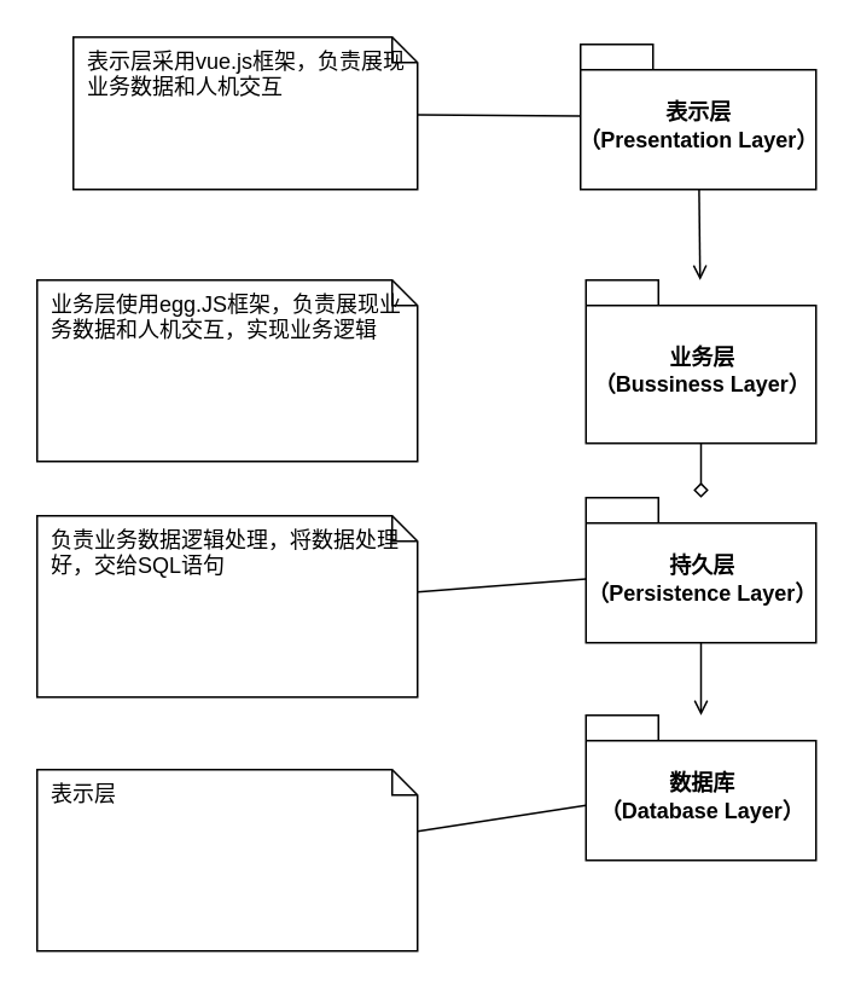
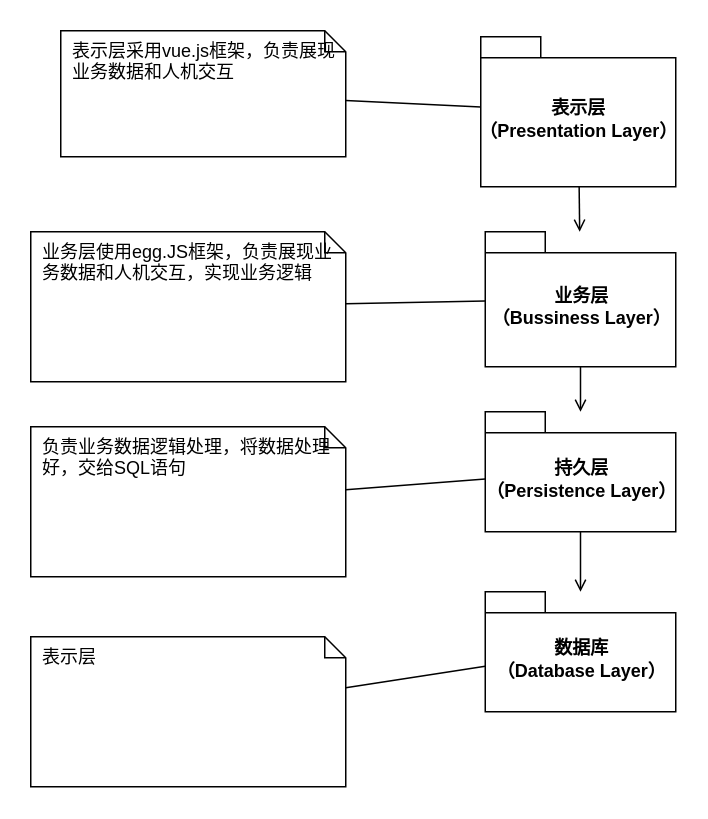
  <mxCell id="0" />
  <mxCell id="1" parent="0" />
- <mxCell id="2" style="edgeStyle=none;rounded=0;orthogonalLoop=1;jettySize=auto;html=1;endArrow=diamond;endFill=0;" edge="1" parent="1" source="4" target="10"><mxGeometry relative="1" as="geometry" /></mxCell>
+ <mxCell id="2" style="edgeStyle=none;rounded=0;orthogonalLoop=1;jettySize=auto;html=1;endArrow=open;endFill=0;" edge="1" parent="1" source="4" target="10"><mxGeometry relative="1" as="geometry" /></mxCell>
+ <mxCell id="3" style="edgeStyle=none;rounded=0;orthogonalLoop=1;jettySize=auto;html=1;endArrow=none;endFill=0;" edge="1" parent="1" source="4" target="14"><mxGeometry relative="1" as="geometry"><mxPoint x="260" y="194" as="targetPoint" /></mxGeometry></mxCell>
  <mxCell id="4" value="业务层&lt;br&gt;（Bussiness Layer）&lt;br&gt;" style="shape=folder;fontStyle=1;spacingTop=10;tabWidth=40;tabHeight=14;tabPosition=left;html=1;" vertex="1" parent="1"><mxGeometry x="323" y="154" width="127" height="90" as="geometry" /></mxCell>
  <mxCell id="5" style="rounded=0;orthogonalLoop=1;jettySize=auto;html=1;endArrow=none;endFill=0;" edge="1" parent="1" source="7" target="13"><mxGeometry relative="1" as="geometry" /></mxCell>
  <mxCell id="6" style="edgeStyle=none;rounded=0;orthogonalLoop=1;jettySize=auto;html=1;endArrow=open;endFill=0;" edge="1" parent="1" source="7" target="4"><mxGeometry relative="1" as="geometry" /></mxCell>
- <mxCell id="7" value="表示层&lt;br&gt;（P&lt;span&gt;resentation Layer&lt;/span&gt;）&lt;br&gt;" style="shape=folder;fontStyle=1;spacingTop=10;tabWidth=40;tabHeight=14;tabPosition=left;html=1;" vertex="1" parent="1"><mxGeometry x="320" y="24" width="130" height="80" as="geometry" /></mxCell>
+ <mxCell id="7" value="表示层&lt;br&gt;（P&lt;span&gt;resentation Layer&lt;/span&gt;）&lt;br&gt;" style="shape=folder;fontStyle=1;spacingTop=10;tabWidth=40;tabHeight=14;tabPosition=left;html=1;" vertex="1" parent="1"><mxGeometry x="320" y="24" width="130" height="100" as="geometry" /></mxCell>
  <mxCell id="8" style="edgeStyle=none;rounded=0;orthogonalLoop=1;jettySize=auto;html=1;endArrow=open;endFill=0;" edge="1" parent="1" source="10" target="12"><mxGeometry relative="1" as="geometry" /></mxCell>
  <mxCell id="9" style="edgeStyle=none;rounded=0;orthogonalLoop=1;jettySize=auto;html=1;endArrow=none;endFill=0;" edge="1" parent="1" source="10" target="15"><mxGeometry relative="1" as="geometry" /></mxCell>
  <mxCell id="10" value="持久层&lt;br&gt;（P&lt;span&gt;ersistence Layer&lt;/span&gt;）&lt;br&gt;" style="shape=folder;fontStyle=1;spacingTop=10;tabWidth=40;tabHeight=14;tabPosition=left;html=1;" vertex="1" parent="1"><mxGeometry x="323" y="274" width="127" height="80" as="geometry" /></mxCell>
  <mxCell id="11" style="edgeStyle=none;rounded=0;orthogonalLoop=1;jettySize=auto;html=1;endArrow=none;endFill=0;" edge="1" parent="1" source="12" target="16"><mxGeometry relative="1" as="geometry" /></mxCell>
  <mxCell id="12" value="数据库&lt;br&gt;（Database Layer）&lt;br&gt;" style="shape=folder;fontStyle=1;spacingTop=10;tabWidth=40;tabHeight=14;tabPosition=left;html=1;" vertex="1" parent="1"><mxGeometry x="323" y="394" width="127" height="80" as="geometry" /></mxCell>
  <mxCell id="13" value="表示层采用vue.js框架，负责展现业务数据和人机交互" style="shape=note;whiteSpace=wrap;html=1;size=14;verticalAlign=top;align=left;spacingTop=0;spacingLeft=6;spacingRight=6;" vertex="1" parent="1"><mxGeometry x="40" y="20" width="190" height="84" as="geometry" /></mxCell>
  <mxCell id="14" value="业务层使用egg.JS框架，负责展现业务数据和人机交互，实现业务逻辑" style="shape=note;whiteSpace=wrap;html=1;size=14;verticalAlign=top;align=left;spacingTop=0;spacingLeft=6;spacingRight=6;" vertex="1" parent="1"><mxGeometry x="20" y="154" width="210" height="100" as="geometry" /></mxCell>
  <mxCell id="15" value="负责业务数据逻辑处理，将数据处理好，交给SQL语句" style="shape=note;whiteSpace=wrap;html=1;size=14;verticalAlign=top;align=left;spacingTop=0;spacingLeft=6;spacingRight=6;" vertex="1" parent="1"><mxGeometry x="20" y="284" width="210" height="100" as="geometry" /></mxCell>
  <mxCell id="16" value="表示层" style="shape=note;whiteSpace=wrap;html=1;size=14;verticalAlign=top;align=left;spacingTop=0;spacingLeft=6;spacingRight=6;" vertex="1" parent="1"><mxGeometry x="20" y="424" width="210" height="100" as="geometry" /></mxCell>
